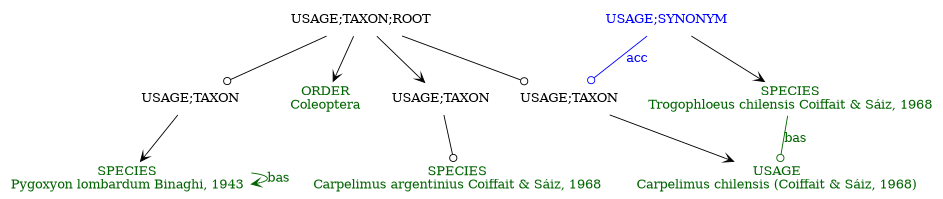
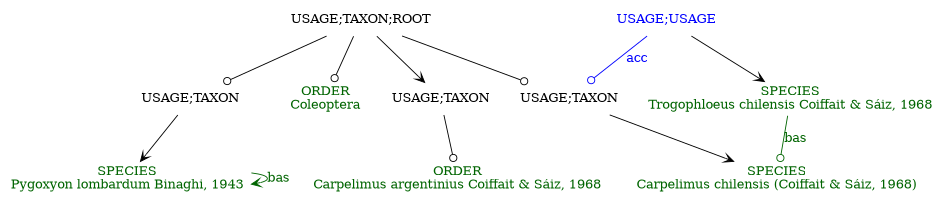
  digraph {
    node [fontcolor=darkgreen shape=plaintext]
    edge [arrowhead=odot]
    n1 [label="ORDER\nColeoptera"]
    n2 [label="SPECIES\nPygoxyon lombardum Binaghi, 1943"]
-   n3 [label="USAGE\nCarpelimus chilensis (Coiffait & Sáiz, 1968)"]
+   n3 [label="SPECIES\nCarpelimus chilensis (Coiffait & Sáiz, 1968)"]
    n4 [label="SPECIES\nTrogophloeus chilensis Coiffait & Sáiz, 1968"]
-   n5 [label="SPECIES\nCarpelimus argentinius Coiffait & Sáiz, 1968"]
+   n5 [label="ORDER\nCarpelimus argentinius Coiffait & Sáiz, 1968"]
    n6 [label="USAGE;TAXON;ROOT" fontcolor=""]
    n7 [label="USAGE;TAXON" fontcolor=""]
    n8 [label="USAGE;TAXON" fontcolor=""]
    n9 [label="USAGE;TAXON" fontcolor=""]
-   n10 [fontcolor=blue label="USAGE;SYNONYM"]
+   n10 [fontcolor=blue label="USAGE;USAGE"]
    n2 -> n2 [arrowhead=vee color=darkgreen fontcolor=darkgreen label=bas]
    n4 -> n3 [color=darkgreen fontcolor=darkgreen label=bas]
-   n6 -> n1 [arrowhead=vee]
+   n6 -> n1
    n6 -> n7 [arrowhead=vee]
    n6 -> n8
    n6 -> n9
    n7 -> n5
    n8 -> n3 [arrowhead=vee]
    n9 -> n2 [arrowhead=vee]
    n10 -> n4 [arrowhead=vee]
    n10 -> n8 [color=blue fontcolor=blue label=acc]
  }
